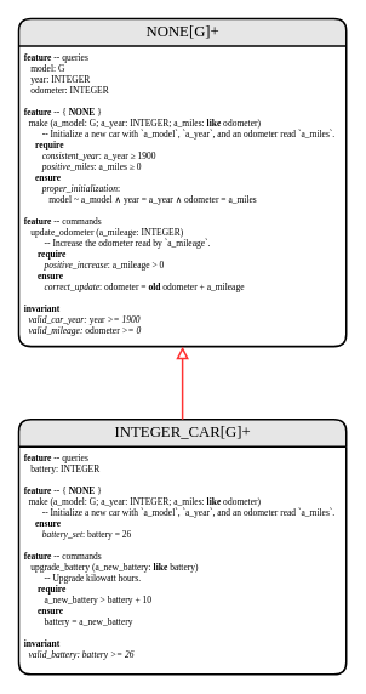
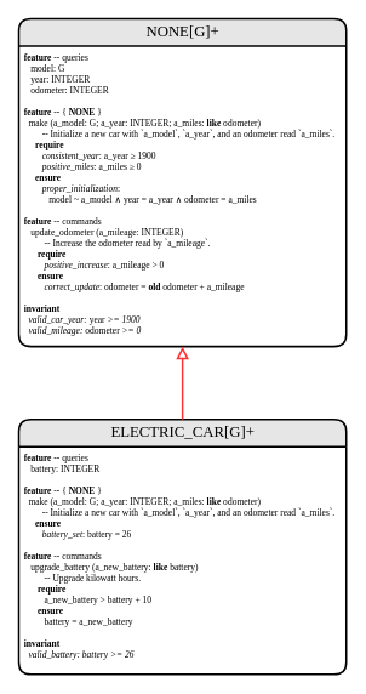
  <mxCell id="0" />
  <mxCell id="1" parent="0" />
  <mxCell id="2" value="NONE[G]+" style="swimlane;html=1;childLayout=stackLayout;horizontal=1;startSize=30;horizontalStack=0;fillColor=#E6E6E6;fontColor=#000000;rounded=1;fontSize=17;fontStyle=0;strokeWidth=2;resizeParent=0;resizeLast=1;shadow=0;dashed=0;align=center;fontFamily=Verdena;" parent="1" vertex="1"><mxGeometry x="20" y="20" width="360" height="360" as="geometry" /></mxCell>
  <mxCell id="3" value="&lt;div&gt;&lt;b&gt;feature &lt;/b&gt;-- queries&lt;b&gt;&lt;br&gt;&lt;/b&gt;&lt;/div&gt;&lt;div&gt;&lt;b&gt;&amp;nbsp;&amp;nbsp; &lt;/b&gt;model: G&lt;/div&gt;&lt;div&gt;&lt;b&gt;&amp;nbsp;&amp;nbsp; &lt;/b&gt;year: INTEGER&lt;/div&gt;&lt;div&gt;&lt;b&gt;&amp;nbsp;&amp;nbsp; &lt;/b&gt;odometer: INTEGER&lt;/div&gt;&lt;div&gt;&lt;b&gt;&lt;br&gt;&lt;/b&gt;&lt;/div&gt;&lt;div&gt;&lt;b&gt;feature&lt;/b&gt; -- { &lt;b&gt;NONE&lt;/b&gt; }&lt;/div&gt;&lt;div&gt;&amp;nbsp; make (a_model: G; a_year: INTEGER; a_miles: &lt;b&gt;like&lt;/b&gt; odometer)&lt;/div&gt;&lt;div&gt;&amp;nbsp;&amp;nbsp;&amp;nbsp;&amp;nbsp;&amp;nbsp;&amp;nbsp;&amp;nbsp; -- Initialize a new car with `a_model`, `a_year`, and an odometer read `a_miles`.&lt;/div&gt;&lt;div&gt;&amp;nbsp;&amp;nbsp;&amp;nbsp;&amp;nbsp; &lt;b&gt;require&lt;/b&gt;&lt;/div&gt;&lt;div&gt;&lt;b&gt;&amp;nbsp;&amp;nbsp;&amp;nbsp;&amp;nbsp;&amp;nbsp;&amp;nbsp;&amp;nbsp; &lt;/b&gt;&lt;i&gt;consistent_year&lt;/i&gt;: a_year ≥ 1900&lt;/div&gt;&lt;div&gt;&amp;nbsp;&amp;nbsp;&amp;nbsp;&amp;nbsp;&amp;nbsp;&amp;nbsp;&amp;nbsp; &lt;i&gt;positive_miles&lt;/i&gt;: a_miles ≥ 0&lt;br&gt;&lt;b&gt;&lt;/b&gt;&lt;/div&gt;&lt;div&gt;&lt;b&gt;&amp;nbsp;&amp;nbsp;&amp;nbsp;&amp;nbsp; ensure&lt;/b&gt;&lt;br&gt;&amp;nbsp;&amp;nbsp;&amp;nbsp;&amp;nbsp;&amp;nbsp;&amp;nbsp;&amp;nbsp; &lt;i&gt;proper_initialization&lt;/i&gt;:&lt;br&gt;&amp;nbsp;&amp;nbsp;&amp;nbsp; &amp;nbsp;&amp;nbsp;&amp;nbsp; &amp;nbsp;&amp;nbsp; model ~ a_model ∧ year = a_year ∧ odometer = a_miles&lt;/div&gt;&lt;div&gt;&lt;br&gt;&lt;/div&gt;&lt;div&gt;&lt;b&gt;feature&lt;/b&gt; -- commands&lt;/div&gt;&lt;div&gt;&amp;nbsp;&amp;nbsp; update_odometer (a_mileage: INTEGER)&lt;/div&gt;&lt;div&gt;&amp;nbsp;&amp;nbsp;&amp;nbsp;&amp;nbsp;&amp;nbsp;&amp;nbsp;&amp;nbsp;&amp;nbsp; -- Increase the odometer read by `a_mileage`.&lt;/div&gt;&lt;div&gt;&amp;nbsp;&amp;nbsp;&amp;nbsp;&amp;nbsp;&amp;nbsp; &lt;b&gt;require&lt;/b&gt; &lt;i&gt;&lt;br&gt;&lt;/i&gt;&lt;/div&gt;&lt;div&gt;&lt;i&gt;&amp;nbsp;&amp;nbsp;&amp;nbsp;&amp;nbsp;&amp;nbsp;&amp;nbsp;&amp;nbsp;&amp;nbsp; positive_increase&lt;/i&gt;: a_mileage &amp;gt; 0&lt;/div&gt;&lt;div&gt;&amp;nbsp;&amp;nbsp;&amp;nbsp;&amp;nbsp;&amp;nbsp; &lt;b&gt;ensure&lt;/b&gt; &lt;br&gt;&lt;/div&gt;&lt;div&gt;&lt;i&gt;&amp;nbsp;&amp;nbsp;&amp;nbsp;&amp;nbsp;&amp;nbsp;&amp;nbsp;&amp;nbsp;&amp;nbsp; correct_update&lt;/i&gt;: odometer = &lt;b&gt;old&lt;/b&gt; odometer + a_mileage&lt;br&gt;&lt;/div&gt;&lt;div&gt;&lt;b&gt;&lt;br&gt;&lt;/b&gt;&lt;/div&gt;&lt;div&gt;&lt;b&gt;invariant&lt;/b&gt;&lt;br&gt;&lt;/div&gt;&amp;nbsp; &lt;i&gt;valid_car_year: &lt;/i&gt;year&lt;i&gt; &amp;gt;= 1900&lt;br&gt;&amp;nbsp; valid_mileage: &lt;/i&gt;odometer&lt;i&gt; &amp;gt;= 0&lt;/i&gt;" style="whiteSpace=wrap;html=1;align=left;strokeColor=none;fillColor=none;spacingLeft=4;fontSize=10;verticalAlign=top;resizable=0;rotatable=0;part=1;fontFamily=Verdena;" parent="2" vertex="1"><mxGeometry y="30" width="360" height="330" as="geometry" /></mxCell>
- <mxCell id="4" value="INTEGER_CAR[G]+" style="swimlane;html=1;childLayout=stackLayout;horizontal=1;startSize=30;horizontalStack=0;fillColor=#E6E6E6;fontColor=#000000;rounded=1;fontSize=17;fontStyle=0;strokeWidth=2;resizeParent=0;resizeLast=1;shadow=0;dashed=0;align=center;fontFamily=Verdena;" vertex="1" parent="1"><mxGeometry x="20" y="460" width="360" height="280" as="geometry" /></mxCell>
+ <mxCell id="4" value="ELECTRIC_CAR[G]+" style="swimlane;html=1;childLayout=stackLayout;horizontal=1;startSize=30;horizontalStack=0;fillColor=#E6E6E6;fontColor=#000000;rounded=1;fontSize=17;fontStyle=0;strokeWidth=2;resizeParent=0;resizeLast=1;shadow=0;dashed=0;align=center;fontFamily=Verdena;" vertex="1" parent="1"><mxGeometry x="20" y="460" width="360" height="280" as="geometry" /></mxCell>
  <mxCell id="5" value="&lt;div&gt;&lt;b&gt;feature &lt;/b&gt;-- queries&lt;b&gt;&lt;br&gt;&lt;/b&gt;&lt;/div&gt;&lt;div&gt;&lt;b&gt;&amp;nbsp;&amp;nbsp; &lt;/b&gt;battery: INTEGER&lt;/div&gt;&lt;div&gt;&lt;b&gt;&lt;br&gt;&lt;/b&gt;&lt;/div&gt;&lt;div&gt;&lt;b&gt;feature&lt;/b&gt; -- { &lt;b&gt;NONE&lt;/b&gt; }&lt;/div&gt;&lt;div&gt;&amp;nbsp; make (a_model: G; a_year: INTEGER; a_miles: &lt;b&gt;like&lt;/b&gt; odometer)&lt;/div&gt;&lt;div&gt;&amp;nbsp;&amp;nbsp;&amp;nbsp;&amp;nbsp;&amp;nbsp;&amp;nbsp;&amp;nbsp; -- Initialize a new car with `a_model`, `a_year`, and an odometer read `a_miles`.&lt;/div&gt;&lt;div&gt;&lt;b&gt;&amp;nbsp;&amp;nbsp;&amp;nbsp;&amp;nbsp; ensure&lt;/b&gt;&lt;br&gt;&amp;nbsp;&amp;nbsp;&amp;nbsp;&amp;nbsp;&amp;nbsp;&amp;nbsp;&amp;nbsp; &lt;i&gt;battery_set&lt;/i&gt;: battery = 26&lt;br&gt;&lt;/div&gt;&lt;div&gt;&lt;br&gt;&lt;/div&gt;&lt;div&gt;&lt;b&gt;feature&lt;/b&gt; -- commands&lt;/div&gt;&lt;div&gt;&amp;nbsp;&amp;nbsp; upgrade_battery (a_new_battery: &lt;b&gt;like&lt;/b&gt; battery)&lt;/div&gt;&lt;div&gt;&amp;nbsp;&amp;nbsp;&amp;nbsp;&amp;nbsp;&amp;nbsp;&amp;nbsp;&amp;nbsp;&amp;nbsp; -- Upgrade kilowatt hours.&lt;/div&gt;&lt;div&gt;&amp;nbsp;&amp;nbsp;&amp;nbsp;&amp;nbsp;&amp;nbsp; &lt;b&gt;require&lt;/b&gt; &lt;i&gt;&lt;br&gt;&lt;/i&gt;&lt;/div&gt;&lt;div&gt;&lt;i&gt;&amp;nbsp;&amp;nbsp;&amp;nbsp;&amp;nbsp;&amp;nbsp;&amp;nbsp;&amp;nbsp;&amp;nbsp; &lt;/i&gt;a_new_battery &amp;gt; battery + 10&lt;br&gt;&lt;/div&gt;&lt;div&gt;&amp;nbsp;&amp;nbsp;&amp;nbsp;&amp;nbsp;&amp;nbsp; &lt;b&gt;ensure&lt;/b&gt; &lt;br&gt;&lt;/div&gt;&lt;div&gt;&lt;i&gt;&amp;nbsp;&amp;nbsp;&amp;nbsp;&amp;nbsp;&amp;nbsp;&amp;nbsp;&amp;nbsp;&amp;nbsp; &lt;/i&gt;battery = a_new_battery&lt;br&gt;&lt;/div&gt;&lt;div&gt;&lt;b&gt;&lt;br&gt;&lt;/b&gt;&lt;/div&gt;&lt;div&gt;&lt;b&gt;invariant&lt;/b&gt;&lt;br&gt;&lt;/div&gt;&amp;nbsp; &lt;i&gt;valid_battery: battery&lt;/i&gt;&lt;i&gt; &amp;gt;= 26&lt;/i&gt;" style="whiteSpace=wrap;html=1;align=left;strokeColor=none;fillColor=none;spacingLeft=4;fontSize=10;verticalAlign=top;resizable=0;rotatable=0;part=1;fontFamily=Verdena;" vertex="1" parent="4"><mxGeometry y="30" width="360" height="250" as="geometry" /></mxCell>
  <mxCell id="6" value="" style="endArrow=block;html=1;strokeColor=#FF3333;strokeWidth=2;endFill=0;endSize=9;exitX=0.5;exitY=0;exitDx=0;exitDy=0;entryX=0.5;entryY=1;entryDx=0;entryDy=0;" edge="1" parent="1" source="4" target="3"><mxGeometry width="50" height="50" relative="1" as="geometry"><mxPoint x="100" y="470" as="sourcePoint" /><mxPoint x="100" y="410" as="targetPoint" /></mxGeometry></mxCell>
